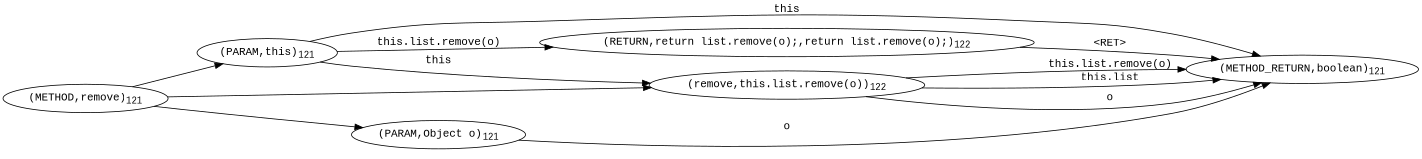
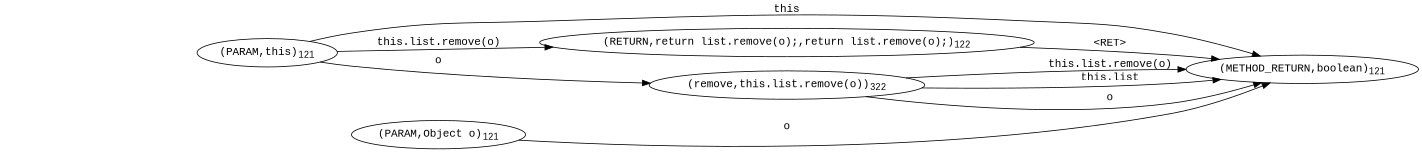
  digraph {
    fontname="Liberation Mono"
    rankdir=LR
    node [fontname="Liberation Mono"]
    edge [fontname="Liberation Mono"]
-   n1 [label=<(METHOD,remove)<SUB>121</SUB>>]
    n2 [label=<(PARAM,this)<SUB>121</SUB>>]
    n3 [label=<(PARAM,Object o)<SUB>121</SUB>>]
-   n4 [label=<(remove,this.list.remove(o))<SUB>122</SUB>>]
+   n4 [label=<(remove,this.list.remove(o))<SUB>322</SUB>>]
    n5 [label=<(METHOD_RETURN,boolean)<SUB>121</SUB>>]
    n6 [label=<(RETURN,return list.remove(o);,return list.remove(o);)<SUB>122</SUB>>]
-   n1 -> n2
-   n1 -> n3
-   n1 -> n4
-   n2 -> n4 [label=this]
+   n2 -> n4 [label=o]
    n2 -> n5 [label=this]
    n2 -> n6 [label="this.list.remove(o)"]
    n3 -> n5 [label=o]
    n4 -> n5 [label="this.list"]
    n4 -> n5 [label=o]
    n4 -> n5 [label="this.list.remove(o)"]
    n6 -> n5 [label="&lt;RET&gt;"]
  }
